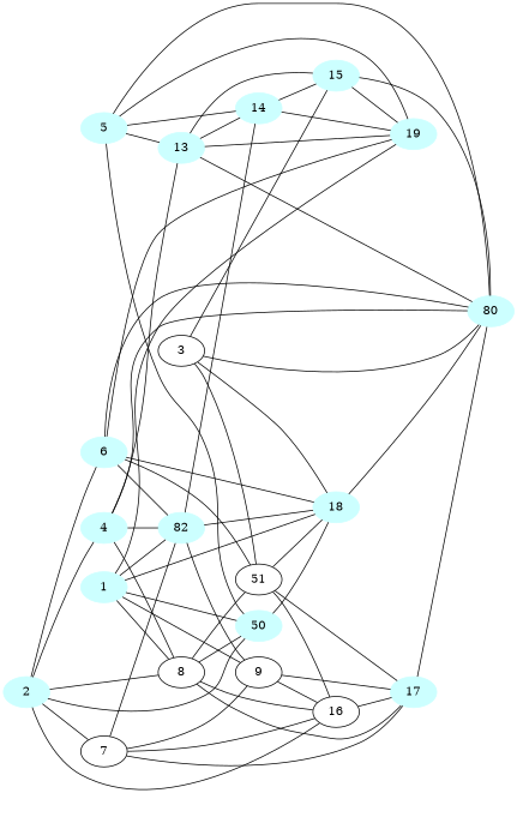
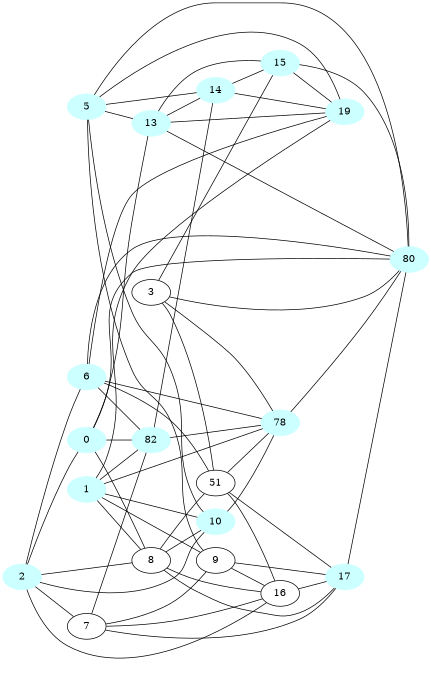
  graph {
    rankdir=LR
    node [color="#CCFFFF" style=filled]
    1
-   10 [label=50]
+   10
    n3 [label=82]
-   18
+   18 [label=78]
    19
    9 [color="" style=""]
    8 [color="" style=""]
    2
-   4
+   4 [label=0]
    6
    7 [color="" style=""]
    16 [color="" style=""]
    14
    n14 [label=80]
    17
    13
    n17 [label=51 color="" style=""]
    15
    5
    3 [color="" style=""]
    1 -- 10
    1 -- n3
    1 -- 18
    1 -- 19
    1 -- 9
    1 -- 8
    10 -- 18
    n3 -- 18
    n3 -- 14
    18 -- n14
    9 -- 16
    9 -- 17
    8 -- 10
    8 -- 16
    8 -- 17
    8 -- n17
    2 -- 10
    2 -- 8
    2 -- 4
    2 -- 6
    2 -- 7
    2 -- 16
    4 -- n3
    4 -- 8
    4 -- n14
    4 -- 13
    6 -- n3
    6 -- 18
    6 -- 19
    6 -- n14
    6 -- n17
    7 -- n3
    7 -- 9
    7 -- 16
    7 -- 17
    16 -- 17
    14 -- 19
    14 -- 15
    17 -- n14
    13 -- 19
    13 -- 14
    13 -- n14
    13 -- 15
    n17 -- 18
    n17 -- 16
    n17 -- 17
    15 -- 19
    15 -- n14
    5 -- 10
    5 -- 19
-   n3 -- 9
+   5 -- 9
    5 -- 14
    5 -- n14
    5 -- 13
    3 -- 18
    3 -- n14
    3 -- n17
    3 -- 15
  }
